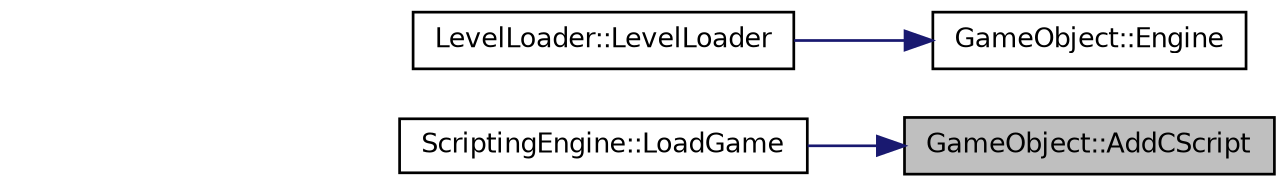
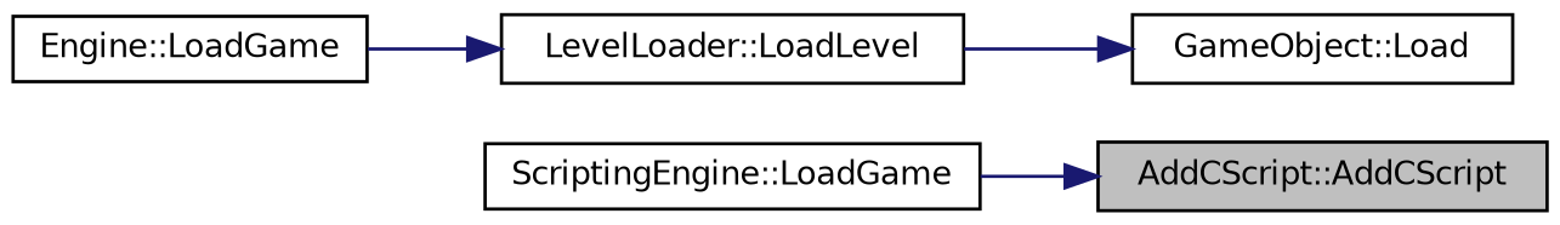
  digraph {
    rankdir=RL
    node [color=black fillcolor=white fontname=Helvetica fontsize=10 shape=record style=filled]
    edge [color=midnightblue dir=back fontname=Helvetica fontsize=10 labelfontname=Helvetica labelfontsize=10 style=solid]
-   n1 [fillcolor=grey75 fontcolor=black height=0.2 label="GameObject::AddCScript" width=0.4]
+   n1 [fillcolor=grey75 fontcolor=black height=0.2 label="AddCScript::AddCScript" width=0.4]
    n2 [height=0.2 label="ScriptingEngine::LoadGame" width=0.4]
-   n3 [height=0.2 label="GameObject::Engine" width=0.4]
-   n4 [height=0.2 label="LevelLoader::LevelLoader" width=0.4]
+   n3 [height=0.2 label="GameObject::Load" width=0.4]
+   n4 [height=0.2 label="LevelLoader::LoadLevel" width=0.4]
+   n5 [height=0.2 label="Engine::LoadGame" width=0.4]
    n1 -> n2
    n3 -> n4
+   n4 -> n5
  }
